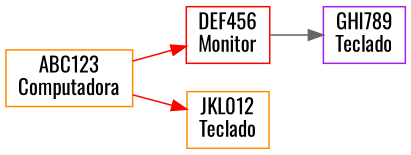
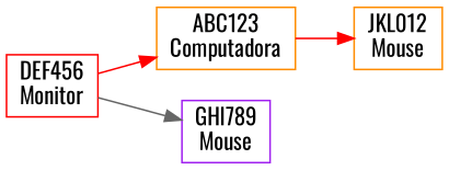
  digraph {
    fontname=Oswald
    rankdir=LR
    node [color=darkorange fontname=Oswald shape=record]
    edge [color=red fontname=Oswald]
    n1 [color=red height=.1 label="DEF456\nMonitor"]
    n2 [height=.1 label="ABC123\nComputadora"]
-   n3 [color=purple height=.1 label="GHI789\nTeclado"]
-   n4 [height=.1 label="JKL012\nTeclado"]
-   n2 -> n1
+   n3 [color=purple height=.1 label="GHI789\nMouse"]
+   n4 [height=.1 label="JKL012\nMouse"]
+   n1 -> n2
    n1 -> n3 [color=gray40]
    n2 -> n4
  }
